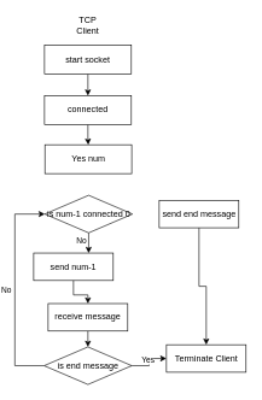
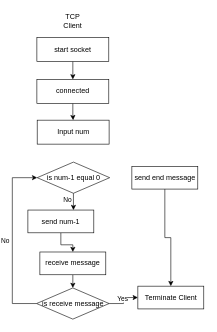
  <mxCell id="0" />
  <mxCell id="1" parent="0" />
  <mxCell id="2" value="" style="edgeStyle=orthogonalEdgeStyle;rounded=0;orthogonalLoop=1;jettySize=auto;html=1;" parent="1" source="3" target="14" edge="1"><mxGeometry relative="1" as="geometry" /></mxCell>
  <mxCell id="3" value="connected" style="rectangle;whiteSpace=wrap;html=1;fontSize=12;glass=0;strokeWidth=1;shadow=0;" parent="1" vertex="1"><mxGeometry x="61" y="132" width="120" height="40" as="geometry" /></mxCell>
  <mxCell id="4" style="edgeStyle=orthogonalEdgeStyle;rounded=0;orthogonalLoop=1;jettySize=auto;html=1;exitX=0.5;exitY=1;exitDx=0;exitDy=0;entryX=0.5;entryY=0;entryDx=0;entryDy=0;" parent="1" source="5" target="3" edge="1"><mxGeometry relative="1" as="geometry" /></mxCell>
  <mxCell id="5" value="start socket" style="rectangle;whiteSpace=wrap;html=1;fontSize=12;glass=0;strokeWidth=1;shadow=0;" parent="1" vertex="1"><mxGeometry x="61" y="62" width="120" height="40" as="geometry" /></mxCell>
  <mxCell id="6" value="TCP&lt;br&gt;Client" style="text;html=1;strokeColor=none;fillColor=none;align=center;verticalAlign=middle;whiteSpace=wrap;rounded=0;" parent="1" vertex="1"><mxGeometry x="91" y="20" width="60" height="30" as="geometry" /></mxCell>
  <mxCell id="7" value="" style="edgeStyle=orthogonalEdgeStyle;rounded=0;orthogonalLoop=1;jettySize=auto;html=1;" parent="1" source="9" target="11" edge="1"><mxGeometry relative="1" as="geometry"><Array as="points"><mxPoint x="122" y="330" /><mxPoint x="122" y="330" /></Array></mxGeometry></mxCell>
  <mxCell id="8" value="No" style="edgeLabel;html=1;align=center;verticalAlign=middle;resizable=0;points=[];" parent="7" vertex="1" connectable="0"><mxGeometry x="-0.729" relative="1" as="geometry"><mxPoint x="-11" y="6" as="offset" /></mxGeometry></mxCell>
- <mxCell id="9" value="is num-1 connected 0" style="rhombus;whiteSpace=wrap;html=1;" parent="1" vertex="1"><mxGeometry x="61.5" y="270" width="121" height="52" as="geometry" /></mxCell>
+ <mxCell id="9" value="is num-1 equal 0" style="rhombus;whiteSpace=wrap;html=1;" parent="1" vertex="1"><mxGeometry x="61.5" y="270" width="121" height="52" as="geometry" /></mxCell>
  <mxCell id="10" value="" style="edgeStyle=orthogonalEdgeStyle;rounded=0;orthogonalLoop=1;jettySize=auto;html=1;" parent="1" source="11" target="17" edge="1"><mxGeometry relative="1" as="geometry" /></mxCell>
  <mxCell id="11" value="send num-1" style="whiteSpace=wrap;html=1;" parent="1" vertex="1"><mxGeometry x="46" y="350" width="110" height="38" as="geometry" /></mxCell>
  <mxCell id="12" value="" style="edgeStyle=orthogonalEdgeStyle;rounded=0;orthogonalLoop=1;jettySize=auto;html=1;" parent="1" source="13" target="15" edge="1"><mxGeometry relative="1" as="geometry" /></mxCell>
  <mxCell id="13" value="send end message" style="whiteSpace=wrap;html=1;" parent="1" vertex="1"><mxGeometry x="219.5" y="277" width="110" height="38" as="geometry" /></mxCell>
- <mxCell id="14" value="Yes num" style="rectangle;whiteSpace=wrap;html=1;fontSize=12;glass=0;strokeWidth=1;shadow=0;" parent="1" vertex="1"><mxGeometry x="61.5" y="200" width="120" height="40" as="geometry" /></mxCell>
+ <mxCell id="14" value="Input num" style="rectangle;whiteSpace=wrap;html=1;fontSize=12;glass=0;strokeWidth=1;shadow=0;" parent="1" vertex="1"><mxGeometry x="61.5" y="200" width="120" height="40" as="geometry" /></mxCell>
  <mxCell id="15" value="Terminate Client" style="whiteSpace=wrap;html=1;" parent="1" vertex="1"><mxGeometry x="229.5" y="477" width="110" height="38" as="geometry" /></mxCell>
  <mxCell id="16" style="edgeStyle=orthogonalEdgeStyle;rounded=0;orthogonalLoop=1;jettySize=auto;html=1;exitX=0.5;exitY=1;exitDx=0;exitDy=0;entryX=0.5;entryY=0;entryDx=0;entryDy=0;" parent="1" source="17" target="20" edge="1"><mxGeometry relative="1" as="geometry" /></mxCell>
  <mxCell id="17" value="receive message" style="whiteSpace=wrap;html=1;" parent="1" vertex="1"><mxGeometry x="66" y="420" width="110" height="38" as="geometry" /></mxCell>
  <mxCell id="18" style="edgeStyle=orthogonalEdgeStyle;rounded=0;orthogonalLoop=1;jettySize=auto;html=1;exitX=0;exitY=0.5;exitDx=0;exitDy=0;entryX=0;entryY=0.5;entryDx=0;entryDy=0;" parent="1" source="20" target="9" edge="1"><mxGeometry relative="1" as="geometry"><mxPoint x="30" y="290" as="targetPoint" /><Array as="points"><mxPoint x="20" y="506" /><mxPoint x="20" y="296" /></Array></mxGeometry></mxCell>
  <mxCell id="19" value="No" style="edgeLabel;html=1;align=center;verticalAlign=middle;resizable=0;points=[];" parent="18" vertex="1" connectable="0"><mxGeometry x="-0.747" y="1" relative="1" as="geometry"><mxPoint x="-16" y="-106" as="offset" /></mxGeometry></mxCell>
- <mxCell id="20" value="is end message" style="rhombus;whiteSpace=wrap;html=1;" parent="1" vertex="1"><mxGeometry x="60.5" y="480" width="121" height="52" as="geometry" /></mxCell>
+ <mxCell id="20" value="is receive message" style="rhombus;whiteSpace=wrap;html=1;" parent="1" vertex="1"><mxGeometry x="60.5" y="480" width="121" height="52" as="geometry" /></mxCell>
  <mxCell id="21" value="" style="edgeStyle=orthogonalEdgeStyle;rounded=0;orthogonalLoop=1;jettySize=auto;html=1;exitX=1;exitY=0.5;exitDx=0;exitDy=0;entryX=0;entryY=0.5;entryDx=0;entryDy=0;" parent="1" source="20" target="15" edge="1"><mxGeometry relative="1" as="geometry"><mxPoint x="193.434" y="505.719" as="sourcePoint" /><mxPoint x="200" y="400" as="targetPoint" /></mxGeometry></mxCell>
  <mxCell id="22" value="Yes" style="edgeLabel;html=1;align=center;verticalAlign=middle;resizable=0;points=[];" parent="21" vertex="1" connectable="0"><mxGeometry x="-0.232" y="1" relative="1" as="geometry"><mxPoint y="-8" as="offset" /></mxGeometry></mxCell>
